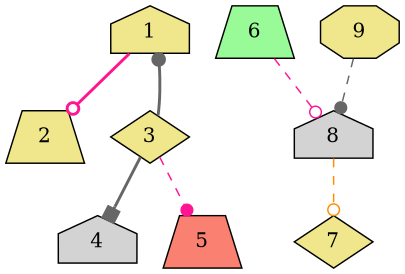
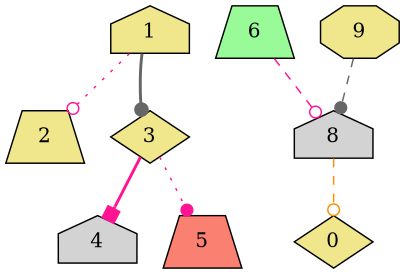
  digraph {
    node [fillcolor=khaki shape=house style=filled]
    edge [arrowhead=odot color=deeppink style=dashed]
    1
    2 [shape=trapezium]
    3 [shape=diamond]
    4 [fillcolor=lightgrey]
    5 [fillcolor=salmon shape=trapezium]
    6 [fillcolor=palegreen shape=trapezium]
    8 [fillcolor=lightgrey]
-   7 [shape=diamond]
+   7 [shape=diamond label=0]
    9 [shape=octagon]
-   1 -> 2 [style=bold]
-   3 -> 1 [arrowhead=dot color=gray40 style=bold]
-   3 -> 4 [arrowhead=box color=gray40 style=bold]
-   3 -> 5 [arrowhead=dot]
+   1 -> 2 [style=dotted]
+   1 -> 3 [arrowhead=dot color=gray40 style=bold]
+   3 -> 4 [arrowhead=box style=bold]
+   3 -> 5 [arrowhead=dot style=dotted]
    6 -> 8
    8 -> 7 [color=darkorange]
    9 -> 8 [arrowhead=dot color=gray40]
  }
